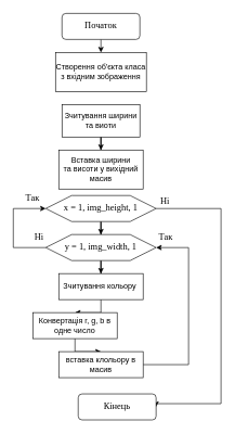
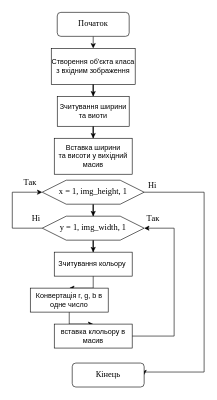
  <mxCell id="0" />
  <mxCell id="1" parent="0" />
  <mxCell id="2" value="" style="edgeStyle=orthogonalEdgeStyle;rounded=0;orthogonalLoop=1;jettySize=auto;html=1;" edge="1" parent="1" source="3"><mxGeometry relative="1" as="geometry"><mxPoint x="155" y="80" as="targetPoint" /></mxGeometry></mxCell>
  <mxCell id="3" value="&lt;font face=&quot;Times New Roman&quot; style=&quot;font-size: 14px;&quot;&gt;Початок&lt;/font&gt;" style="rounded=1;whiteSpace=wrap;html=1;" vertex="1" parent="1"><mxGeometry x="95" y="20" width="120" height="40" as="geometry" /></mxCell>
+ <mxCell id="4" value="" style="edgeStyle=orthogonalEdgeStyle;rounded=0;orthogonalLoop=1;jettySize=auto;html=1;" edge="1" parent="1" source="5" target="7"><mxGeometry relative="1" as="geometry" /></mxCell>
  <mxCell id="5" value="Створення об'єкта класа з вхідним зображення" style="rounded=0;whiteSpace=wrap;html=1;" vertex="1" parent="1"><mxGeometry x="85" y="80" width="140" height="60" as="geometry" /></mxCell>
  <mxCell id="6" value="" style="edgeStyle=orthogonalEdgeStyle;rounded=0;orthogonalLoop=1;jettySize=auto;html=1;" edge="1" parent="1" source="7" target="8"><mxGeometry relative="1" as="geometry" /></mxCell>
  <mxCell id="7" value="Зчитування ширини та виоти" style="whiteSpace=wrap;html=1;rounded=0;" vertex="1" parent="1"><mxGeometry x="95" y="160" width="120" height="50" as="geometry" /></mxCell>
  <mxCell id="8" value="Вставка ширини &lt;br&gt;та висоти у вихідний масив" style="whiteSpace=wrap;html=1;rounded=0;" vertex="1" parent="1"><mxGeometry x="90" y="230" width="130" height="60" as="geometry" /></mxCell>
  <mxCell id="9" value="" style="edgeStyle=orthogonalEdgeStyle;rounded=0;orthogonalLoop=1;jettySize=auto;html=1;" edge="1" parent="1" source="11" target="14"><mxGeometry relative="1" as="geometry" /></mxCell>
  <mxCell id="10" style="edgeStyle=orthogonalEdgeStyle;rounded=0;orthogonalLoop=1;jettySize=auto;html=1;exitX=1;exitY=0.5;exitDx=0;exitDy=0;entryX=1;entryY=0.5;entryDx=0;entryDy=0;" edge="1" parent="1" source="11" target="21"><mxGeometry relative="1" as="geometry"><Array as="points"><mxPoint x="340" y="320" /><mxPoint x="340" y="620" /></Array></mxGeometry></mxCell>
  <mxCell id="11" value="&lt;font style=&quot;font-size: 14px;&quot; face=&quot;Times New Roman&quot;&gt;x = 1, img_height, 1&lt;/font&gt;" style="shape=hexagon;perimeter=hexagonPerimeter2;whiteSpace=wrap;html=1;fixedSize=1;size=40;" vertex="1" parent="1"><mxGeometry x="70" y="300" width="170" height="40" as="geometry" /></mxCell>
  <mxCell id="12" value="" style="edgeStyle=orthogonalEdgeStyle;rounded=0;orthogonalLoop=1;jettySize=auto;html=1;" edge="1" parent="1" source="14" target="16"><mxGeometry relative="1" as="geometry" /></mxCell>
  <mxCell id="13" style="edgeStyle=orthogonalEdgeStyle;rounded=0;orthogonalLoop=1;jettySize=auto;html=1;exitX=0;exitY=0.5;exitDx=0;exitDy=0;entryX=0;entryY=0.5;entryDx=0;entryDy=0;" edge="1" parent="1" source="14" target="11"><mxGeometry relative="1" as="geometry"><Array as="points"><mxPoint x="20" y="380" /><mxPoint x="20" y="320" /></Array></mxGeometry></mxCell>
  <mxCell id="14" value="&lt;font style=&quot;font-size: 14px;&quot; face=&quot;Times New Roman&quot;&gt;y = 1, img_width, 1&lt;/font&gt;" style="shape=hexagon;perimeter=hexagonPerimeter2;whiteSpace=wrap;html=1;fixedSize=1;size=40;" vertex="1" parent="1"><mxGeometry x="70" y="360" width="170" height="40" as="geometry" /></mxCell>
  <mxCell id="15" value="" style="edgeStyle=orthogonalEdgeStyle;rounded=0;orthogonalLoop=1;jettySize=auto;html=1;" edge="1" parent="1" source="16" target="18"><mxGeometry relative="1" as="geometry" /></mxCell>
  <mxCell id="16" value="Зчитування кольору&amp;nbsp;" style="rounded=0;whiteSpace=wrap;html=1;" vertex="1" parent="1"><mxGeometry x="90" y="420" width="130" height="40" as="geometry" /></mxCell>
  <mxCell id="17" value="" style="edgeStyle=orthogonalEdgeStyle;rounded=0;orthogonalLoop=1;jettySize=auto;html=1;" edge="1" parent="1" source="18" target="20"><mxGeometry relative="1" as="geometry" /></mxCell>
  <mxCell id="18" value="Конвертація r, g, b в одне число" style="whiteSpace=wrap;html=1;rounded=0;" vertex="1" parent="1"><mxGeometry x="50" y="480" width="130" height="40" as="geometry" /></mxCell>
  <mxCell id="19" style="edgeStyle=orthogonalEdgeStyle;rounded=0;orthogonalLoop=1;jettySize=auto;html=1;exitX=1;exitY=0.5;exitDx=0;exitDy=0;entryX=1;entryY=0.5;entryDx=0;entryDy=0;" edge="1" parent="1" source="20" target="14"><mxGeometry relative="1" as="geometry"><Array as="points"><mxPoint x="290" y="560" /><mxPoint x="290" y="380" /></Array></mxGeometry></mxCell>
  <mxCell id="20" value="вставка клольору в масив" style="whiteSpace=wrap;html=1;rounded=0;" vertex="1" parent="1"><mxGeometry x="90" y="540" width="130" height="40" as="geometry" /></mxCell>
  <mxCell id="21" value="&lt;font face=&quot;Times New Roman&quot; style=&quot;font-size: 14px;&quot;&gt;Кінець&lt;/font&gt;" style="rounded=1;whiteSpace=wrap;html=1;" vertex="1" parent="1"><mxGeometry x="120" y="605" width="120" height="40" as="geometry" /></mxCell>
  <mxCell id="22" value="&lt;font face=&quot;Times New Roman&quot; style=&quot;font-size: 14px;&quot;&gt;Ні&lt;/font&gt;" style="text;html=1;strokeColor=none;fillColor=none;align=center;verticalAlign=middle;whiteSpace=wrap;rounded=0;" vertex="1" parent="1"><mxGeometry x="30" y="350" width="60" height="30" as="geometry" /></mxCell>
  <mxCell id="23" value="&lt;font face=&quot;Times New Roman&quot; style=&quot;font-size: 14px;&quot;&gt;Ні&lt;/font&gt;" style="text;html=1;strokeColor=none;fillColor=none;align=center;verticalAlign=middle;whiteSpace=wrap;rounded=0;" vertex="1" parent="1"><mxGeometry x="224" y="295" width="60" height="30" as="geometry" /></mxCell>
  <mxCell id="24" value="&lt;font face=&quot;Times New Roman&quot; style=&quot;font-size: 14px;&quot;&gt;Так&lt;/font&gt;" style="text;html=1;strokeColor=none;fillColor=none;align=center;verticalAlign=middle;whiteSpace=wrap;rounded=0;" vertex="1" parent="1"><mxGeometry x="225" y="350" width="60" height="30" as="geometry" /></mxCell>
  <mxCell id="25" value="&lt;font face=&quot;Times New Roman&quot; style=&quot;font-size: 14px;&quot;&gt;Так&lt;/font&gt;" style="text;html=1;strokeColor=none;fillColor=none;align=center;verticalAlign=middle;whiteSpace=wrap;rounded=0;" vertex="1" parent="1"><mxGeometry x="20" y="290" width="60" height="30" as="geometry" /></mxCell>
